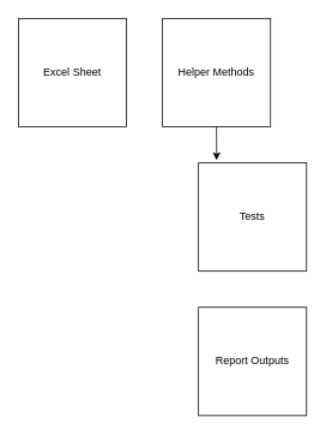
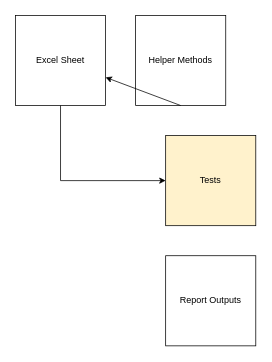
  <mxCell id="0" />
  <mxCell id="1" parent="0" />
- <mxCell id="2" value="Tests" style="whiteSpace=wrap;html=1;aspect=fixed;" vertex="1" parent="1"><mxGeometry x="220" y="180" width="120" height="120" as="geometry" /></mxCell>
+ <mxCell id="2" value="Tests" style="whiteSpace=wrap;html=1;aspect=fixed;fillColor=#fff2cc;" vertex="1" parent="1"><mxGeometry x="220" y="180" width="120" height="120" as="geometry" /></mxCell>
  <mxCell id="3" value="Excel Sheet" style="whiteSpace=wrap;html=1;aspect=fixed;" vertex="1" parent="1"><mxGeometry x="20" y="20" width="120" height="120" as="geometry" /></mxCell>
+ <mxCell id="4" value="" style="endArrow=classic;html=1;rounded=0;exitX=0.5;exitY=1;exitDx=0;exitDy=0;entryX=0;entryY=0.5;entryDx=0;entryDy=0;" edge="1" parent="1" source="3" target="2"><mxGeometry width="50" height="50" relative="1" as="geometry"><mxPoint x="300" y="350" as="sourcePoint" /><mxPoint x="80" y="300" as="targetPoint" /><Array as="points"><mxPoint x="80" y="240" /></Array></mxGeometry></mxCell>
  <mxCell id="5" value="Helper Methods" style="whiteSpace=wrap;html=1;aspect=fixed;" vertex="1" parent="1"><mxGeometry x="180" y="20" width="120" height="120" as="geometry" /></mxCell>
- <mxCell id="6" value="" style="endArrow=classic;html=1;rounded=0;exitX=0.5;exitY=1;exitDx=0;exitDy=0;entryX=0.167;entryY=-0.025;entryDx=0;entryDy=0;entryPerimeter=0;" edge="1" parent="1" source="5" target="2"><mxGeometry width="50" height="50" relative="1" as="geometry"><mxPoint x="300" y="150" as="sourcePoint" /><mxPoint x="350" y="100" as="targetPoint" /></mxGeometry></mxCell>
+ <mxCell id="6" value="" style="endArrow=classic;html=1;rounded=0;exitX=0.5;exitY=1;exitDx=0;exitDy=0;" edge="1" parent="1" source="5" target="3"><mxGeometry width="50" height="50" relative="1" as="geometry"><mxPoint x="300" y="150" as="sourcePoint" /><mxPoint x="350" y="100" as="targetPoint" /></mxGeometry></mxCell>
  <mxCell id="7" value="Report Outputs" style="whiteSpace=wrap;html=1;aspect=fixed;" vertex="1" parent="1"><mxGeometry x="220" y="340" width="120" height="120" as="geometry" /></mxCell>
